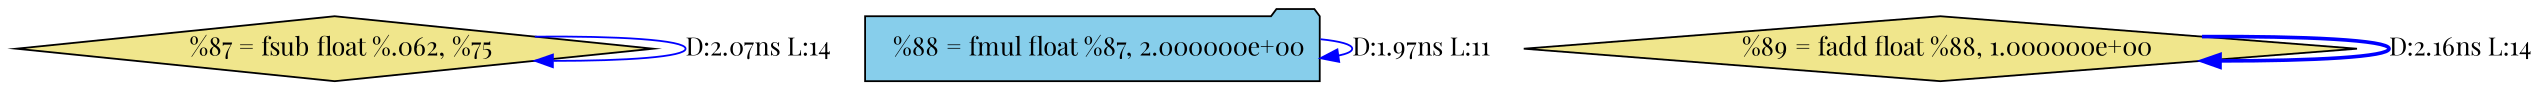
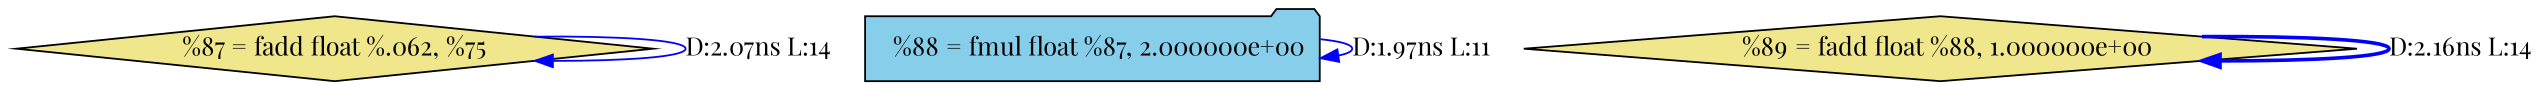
  digraph {
    fontname="Playfair Display"
    node [style=filled fillcolor=khaki shape=diamond fontname="Playfair Display"]
    edge [color=blue style=solid fontname="Playfair Display"]
-   n1 [label="  %87 = fsub float %.062, %75"]
+   n1 [label="%87 = fadd float %.062, %75"]
    n2 [label="  %88 = fmul float %87, 2.000000e+00" fillcolor=skyblue shape=folder]
    n3 [label="  %89 = fadd float %88, 1.000000e+00"]
    n1 -> n1 [label="D:2.07ns L:14"]
    n2 -> n2 [label="D:1.97ns L:11"]
    n3 -> n3 [label="D:2.16ns L:14" style=bold]
  }
